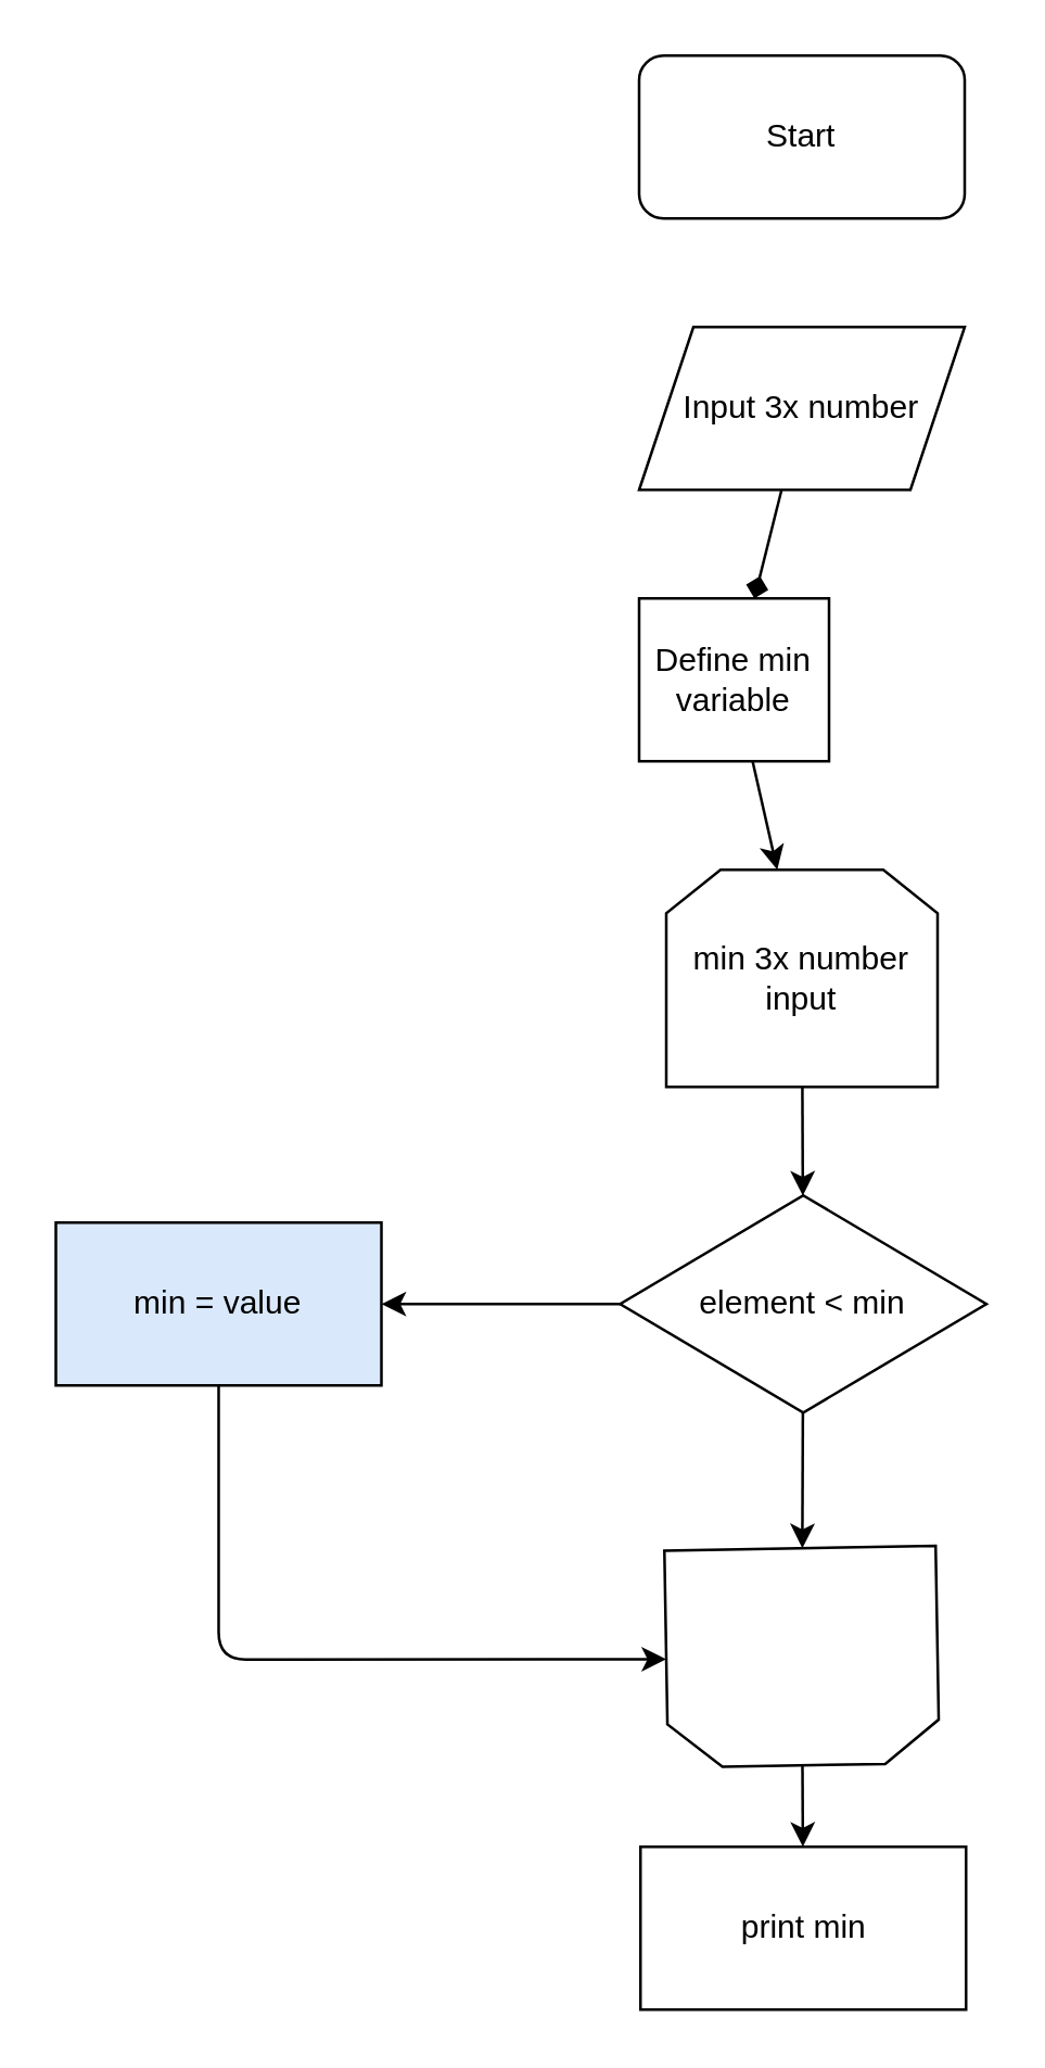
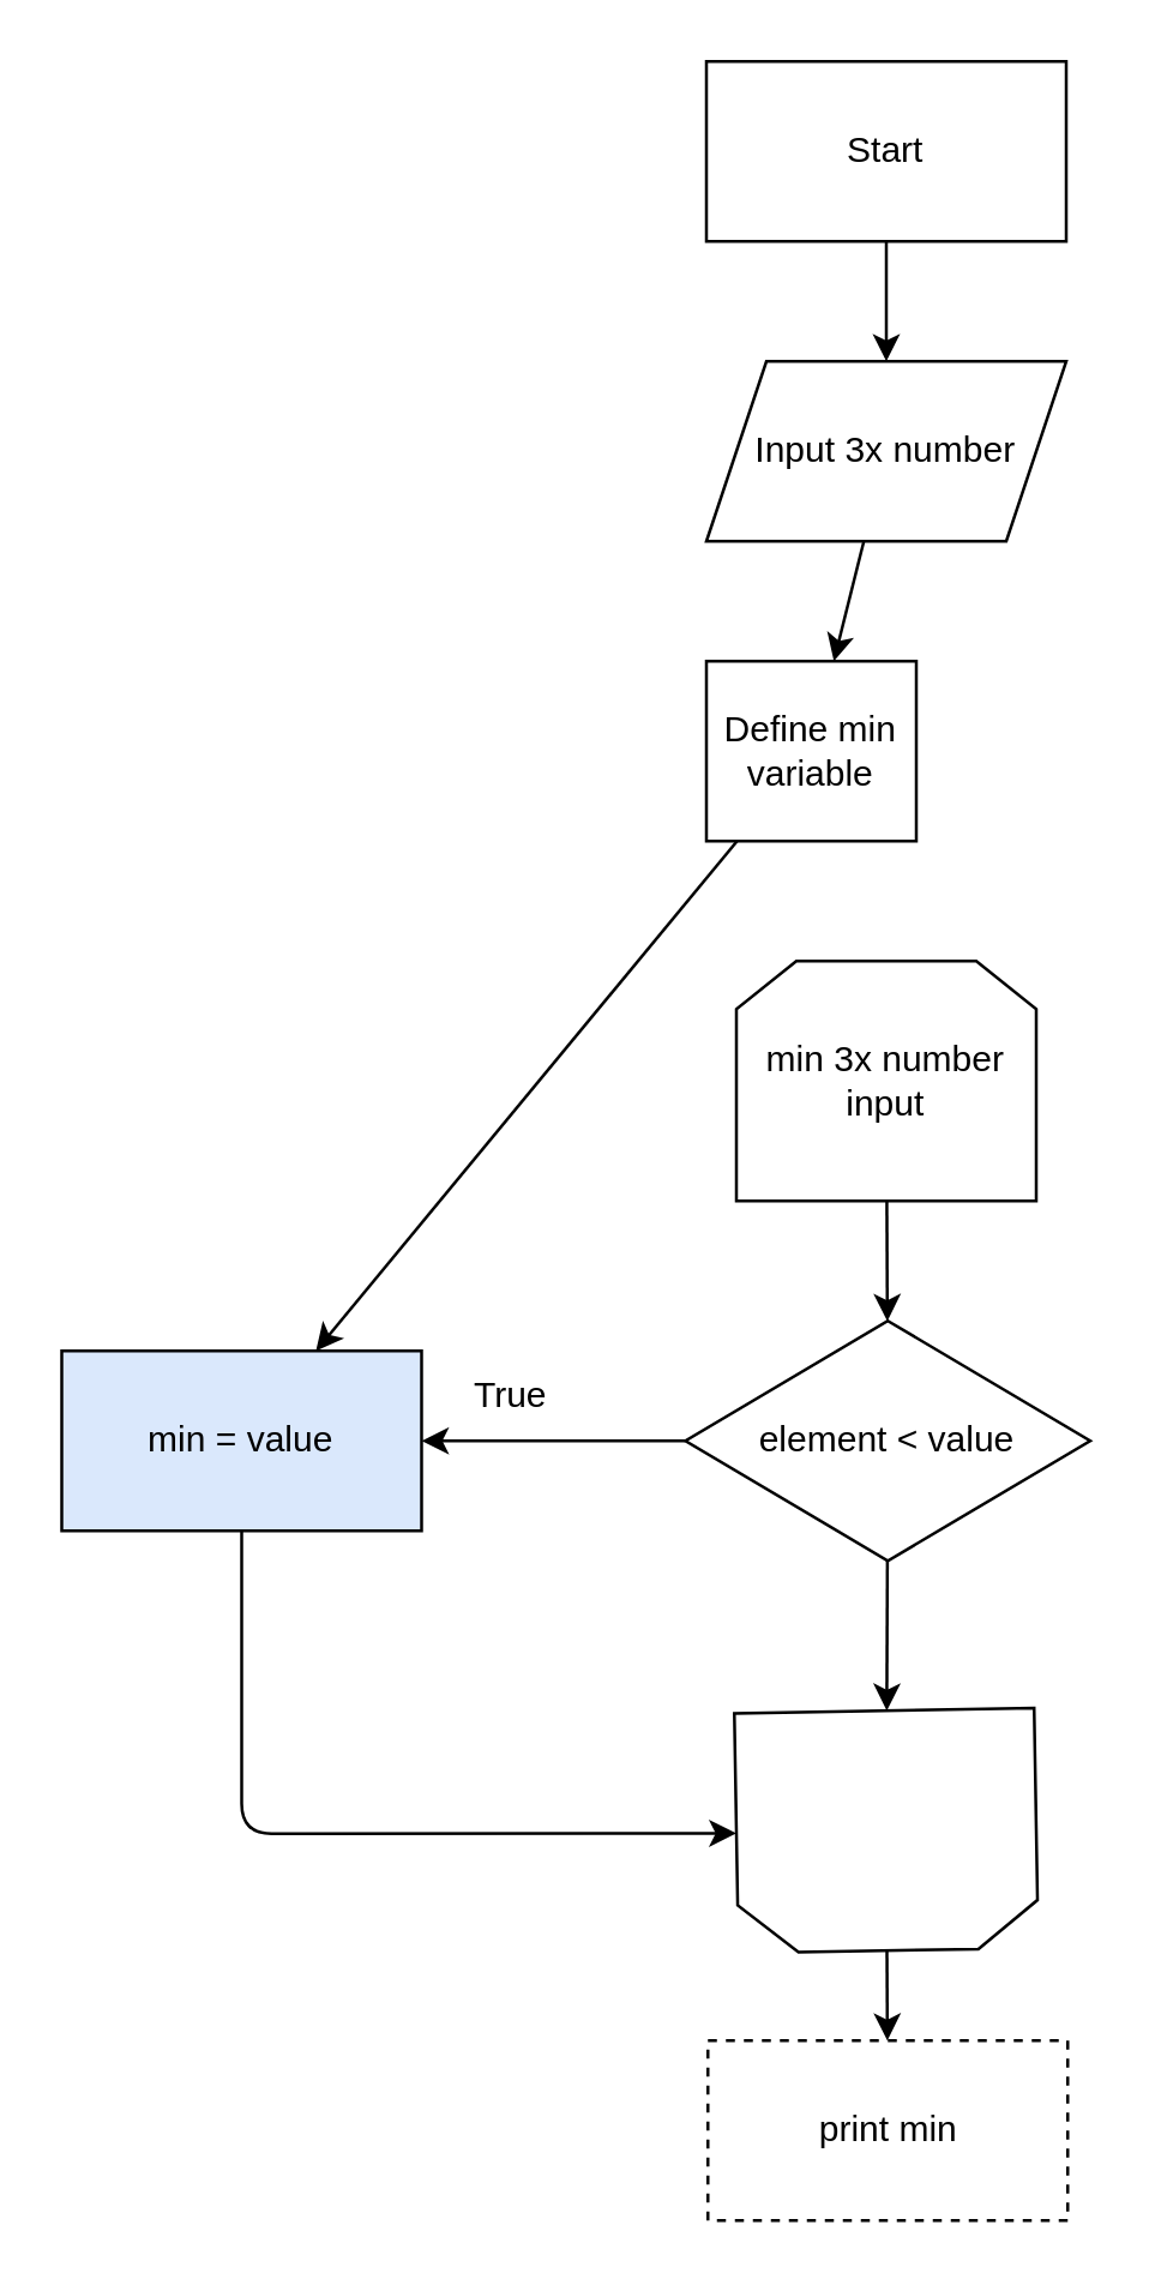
  <mxCell id="0" />
  <mxCell id="1" parent="0" />
- <mxCell id="3" value="Start" style="rounded=1;whiteSpace=wrap;html=1;" vertex="1" parent="1"><mxGeometry x="235" y="20" width="120" height="60" as="geometry" /></mxCell>
- <mxCell id="4" value="" style="edgeStyle=none;html=1;endArrow=diamond;" edge="1" parent="1" source="5" target="7"><mxGeometry relative="1" as="geometry" /></mxCell>
+ <mxCell id="2" value="" style="edgeStyle=none;html=1;" edge="1" parent="1" source="3" target="5"><mxGeometry relative="1" as="geometry" /></mxCell>
+ <mxCell id="3" value="Start" style="whiteSpace=wrap;html=1;rounded=0;" vertex="1" parent="1"><mxGeometry x="235" y="20" width="120" height="60" as="geometry" /></mxCell>
+ <mxCell id="4" value="" style="edgeStyle=none;html=1;" edge="1" parent="1" source="5" target="7"><mxGeometry relative="1" as="geometry" /></mxCell>
  <mxCell id="5" value="Input 3x number" style="shape=parallelogram;perimeter=parallelogramPerimeter;whiteSpace=wrap;html=1;fixedSize=1;" vertex="1" parent="1"><mxGeometry x="235" y="120" width="120" height="60" as="geometry" /></mxCell>
- <mxCell id="6" value="" style="edgeStyle=none;html=1;" edge="1" parent="1" source="7" target="9"><mxGeometry relative="1" as="geometry" /></mxCell>
+ <mxCell id="6" value="" style="edgeStyle=none;html=1;" edge="1" parent="1" source="7" target="11"><mxGeometry relative="1" as="geometry" /></mxCell>
  <mxCell id="7" value="Define min variable" style="rounded=0;whiteSpace=wrap;html=1;" vertex="1" parent="1"><mxGeometry x="235" y="220" width="70" height="60" as="geometry" /></mxCell>
  <mxCell id="8" value="" style="edgeStyle=none;html=1;" edge="1" parent="1" source="9" target="14"><mxGeometry relative="1" as="geometry" /></mxCell>
  <mxCell id="9" value="min 3x number input" style="shape=loopLimit;whiteSpace=wrap;html=1;" vertex="1" parent="1"><mxGeometry x="245" y="320" width="100" height="80" as="geometry" /></mxCell>
  <mxCell id="10" style="edgeStyle=none;html=1;entryX=1;entryY=0.5;entryDx=0;entryDy=0;" edge="1" parent="1" source="11" target="18"><mxGeometry relative="1" as="geometry"><Array as="points"><mxPoint x="80" y="611" /></Array></mxGeometry></mxCell>
  <mxCell id="11" value="min = value" style="rounded=0;whiteSpace=wrap;html=1;fillColor=#dae8fc;" vertex="1" parent="1"><mxGeometry x="20" y="450" width="120" height="60" as="geometry" /></mxCell>
  <mxCell id="12" style="edgeStyle=none;html=1;entryX=1;entryY=0.5;entryDx=0;entryDy=0;" edge="1" parent="1" source="14" target="11"><mxGeometry relative="1" as="geometry" /></mxCell>
  <mxCell id="13" value="" style="edgeStyle=none;html=1;" edge="1" parent="1" source="14" target="18"><mxGeometry relative="1" as="geometry" /></mxCell>
- <mxCell id="14" value="element &amp;lt; min" style="rhombus;whiteSpace=wrap;html=1;" vertex="1" parent="1"><mxGeometry x="228" y="440" width="135" height="80" as="geometry" /></mxCell>
- <mxCell id="15" value="print min" style="rounded=0;whiteSpace=wrap;html=1;" vertex="1" parent="1"><mxGeometry x="235.5" y="680" width="120" height="60" as="geometry" /></mxCell>
+ <mxCell id="14" value="element &amp;lt; value" style="rhombus;whiteSpace=wrap;html=1;" vertex="1" parent="1"><mxGeometry x="228" y="440" width="135" height="80" as="geometry" /></mxCell>
+ <mxCell id="15" value="print min" style="rounded=0;whiteSpace=wrap;html=1;dashed=1;" vertex="1" parent="1"><mxGeometry x="235.5" y="680" width="120" height="60" as="geometry" /></mxCell>
+ <mxCell id="16" value="True" style="text;html=1;strokeColor=none;fillColor=none;align=center;verticalAlign=middle;whiteSpace=wrap;rounded=0;" vertex="1" parent="1"><mxGeometry x="140" y="450" width="60" height="30" as="geometry" /></mxCell>
  <mxCell id="17" value="" style="edgeStyle=none;html=1;" edge="1" parent="1" source="18" target="15"><mxGeometry relative="1" as="geometry" /></mxCell>
  <mxCell id="18" value="" style="shape=loopLimit;whiteSpace=wrap;html=1;rotation=-181;" vertex="1" parent="1"><mxGeometry x="245" y="570" width="100" height="80" as="geometry" /></mxCell>
